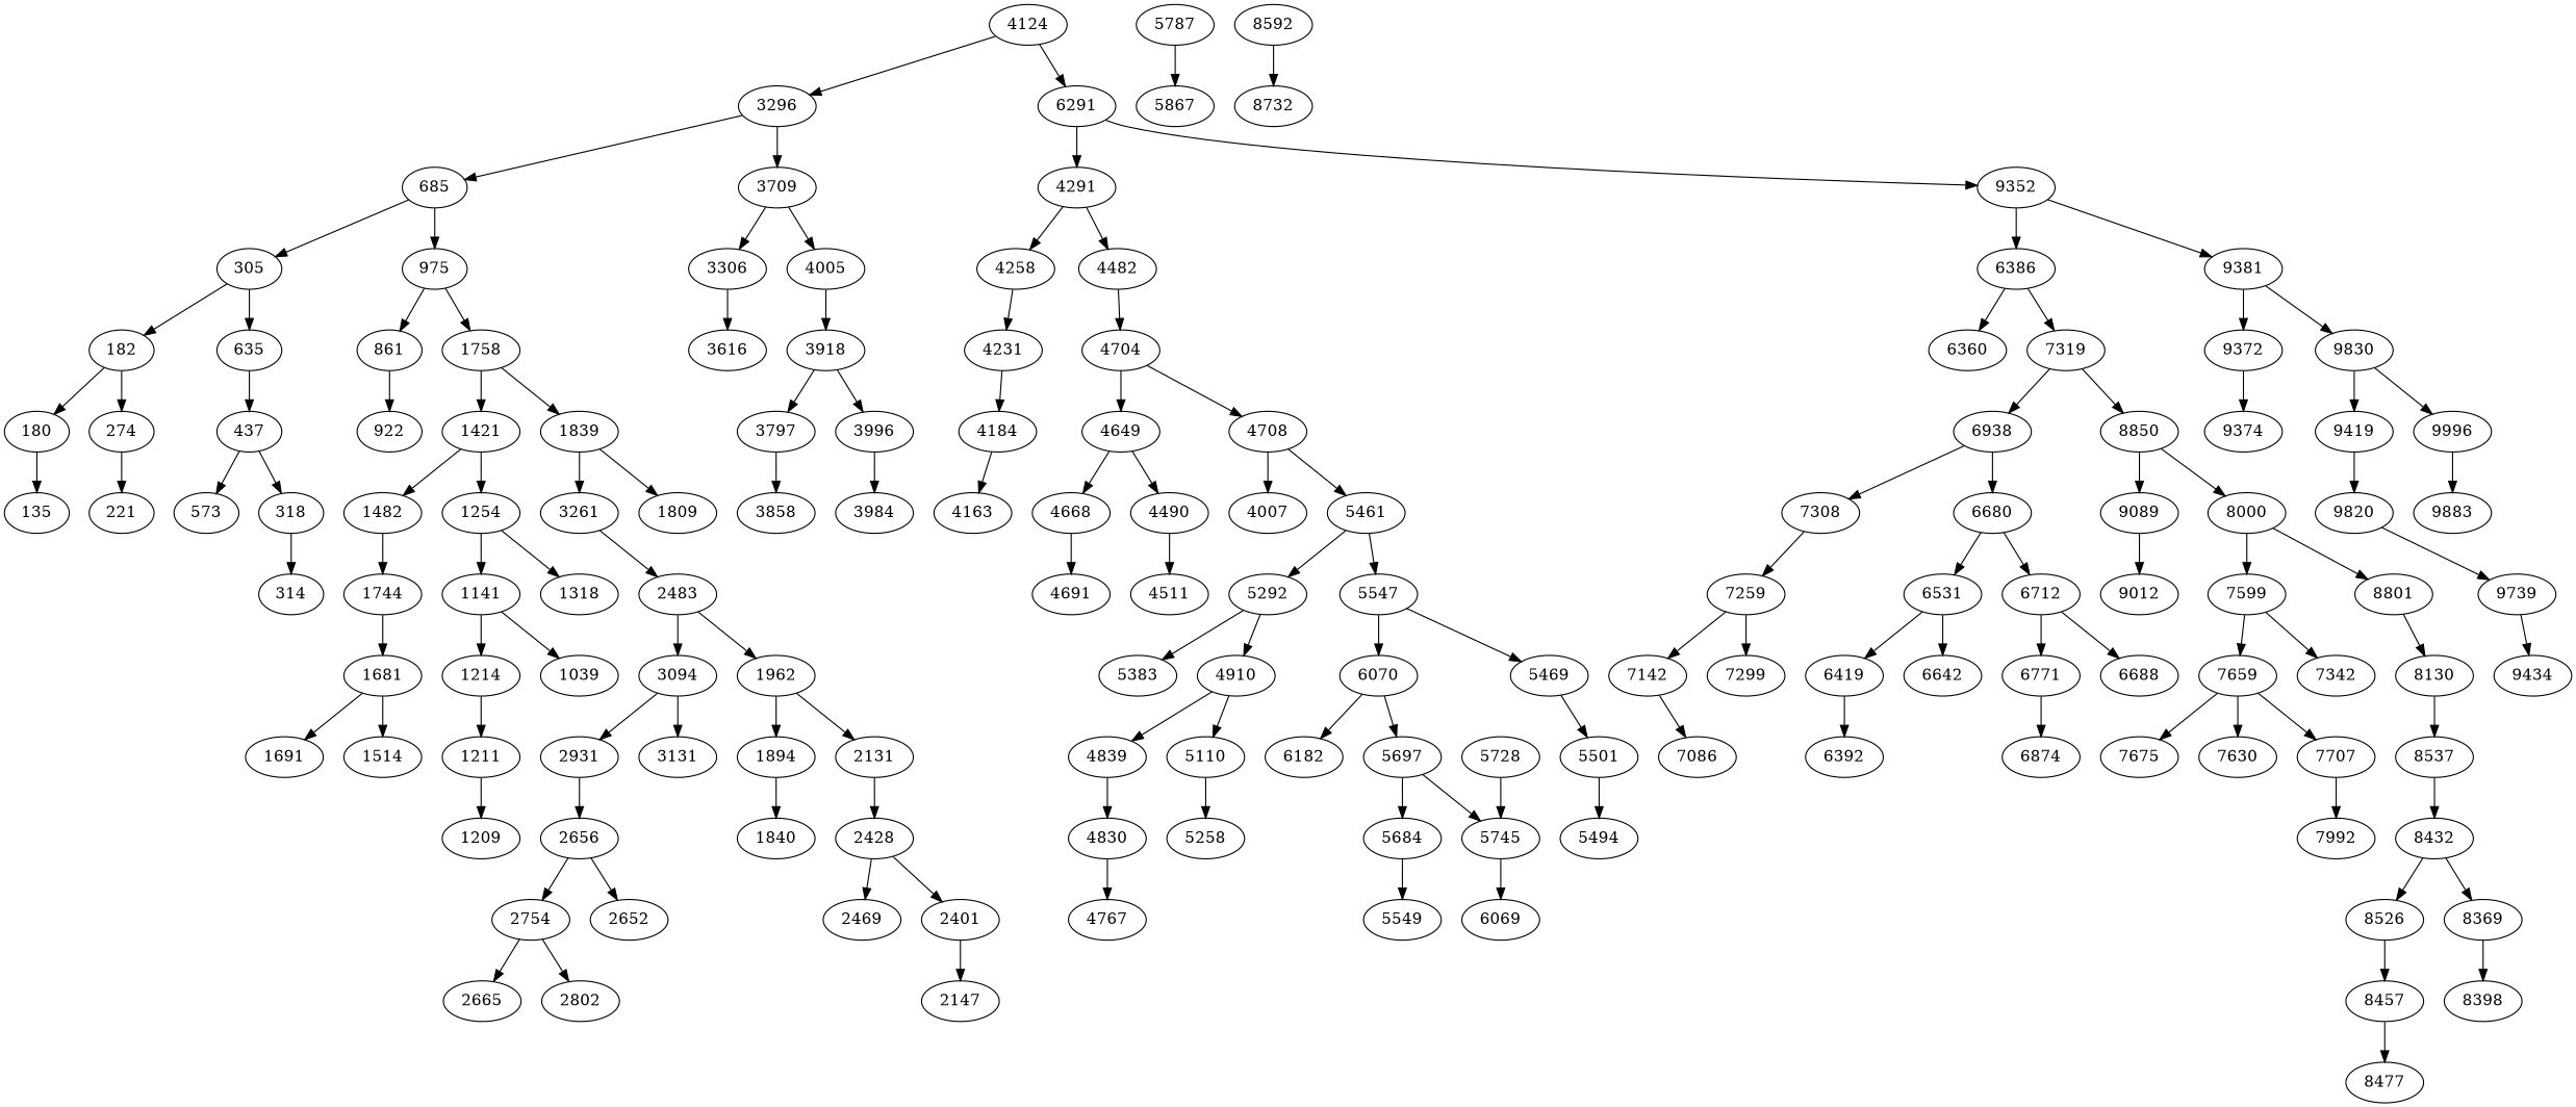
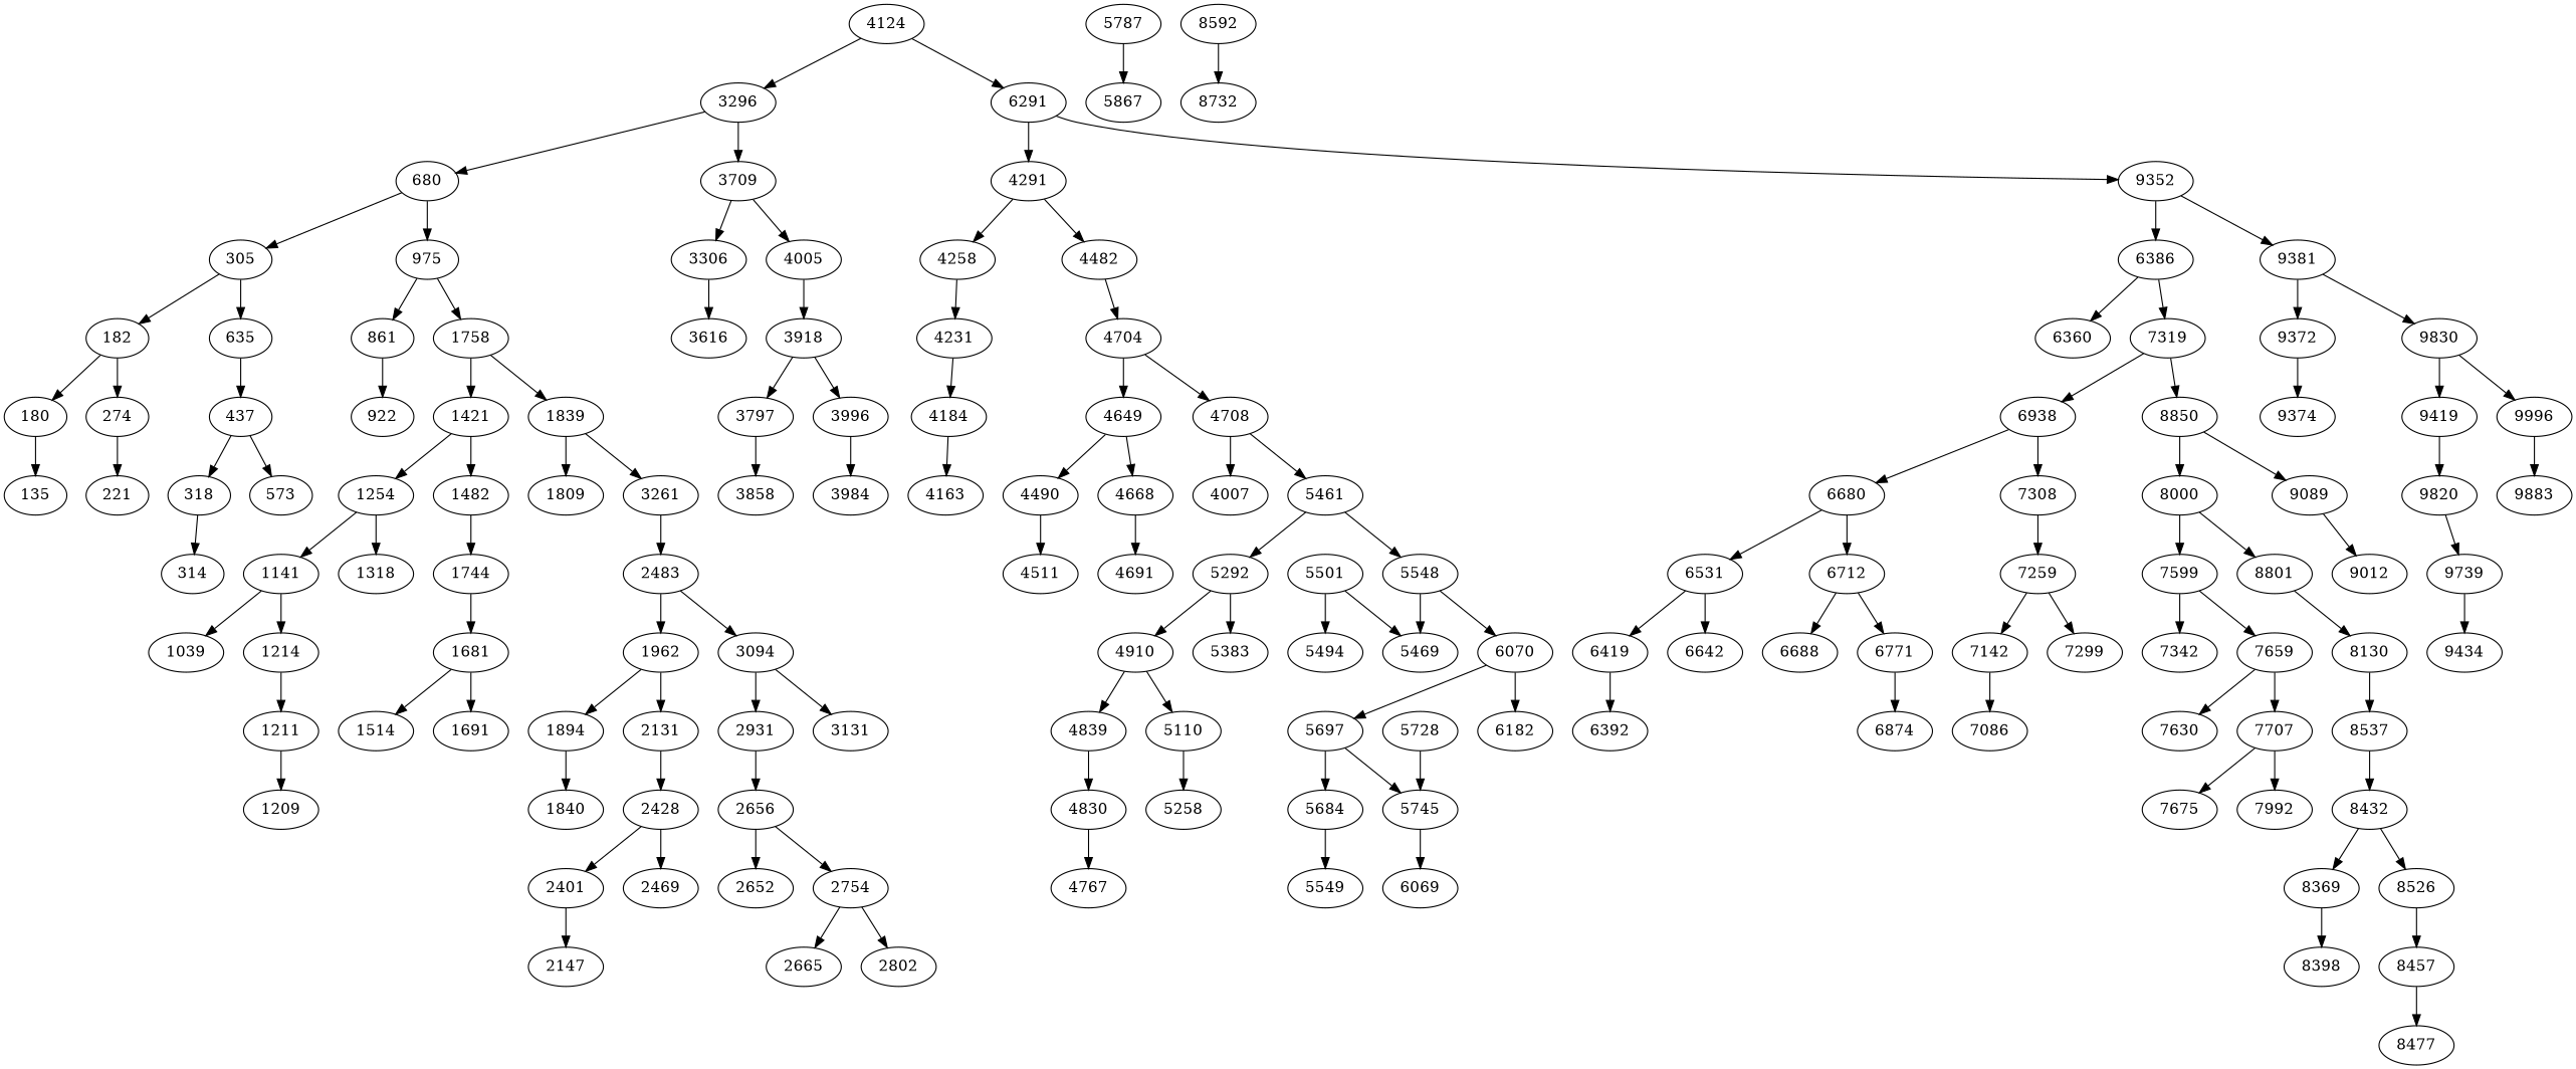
  digraph {
    rankdir=TB
    4124
    3296
    6291
-   680 [label=685]
+   680
    3709
    4291
    9352
    305
    975
    3306
    4005
    4258
    4482
    6386
    9381
    182
    635
    861
    1758
    3616
    3918
    180
    274
    437
    922
    1421
    1839
    135
    221
    318
    573
    314
    1254
    1482
    1809
    3261
    1141
    1318
    1744
    2483
    1039
    1214
    1681
    1211
    1209
    1514
    1691
    1962
    3094
    1894
    2131
    2931
    3131
    1840
    2428
    2656
    2401
    2469
    2147
    2652
    2754
    2665
    2802
    3797
    3996
    3858
    3984
    4231
    4704
    6360
    7319
    9372
    9830
    4184
    4649
    4708
    4163
    4490
    4668
    n80 [label=4007]
    5461
    4511
    4691
    5292
-   5547
+   5547 [label=5548]
    4910
    5383
    5469
    6070
    4839
    5110
    5501
    5697
    6182
    4830
    5258
    4767
    5494
    5684
    5745
    5549
    6069
    5728
    5787
    5867
    6938
    8850
    9374
    9419
    9996
    6680
    7308
    8000
    9089
    6531
    6712
    7259
    7599
    8801
    9012
    6419
    6642
    6688
    6771
    7142
    7299
    6392
    6874
    7086
    7342
    7659
    8130
    7630
    7707
    8537
    7675
    7992
    8432
    8369
    8526
    8592
    8732
    8398
    8457
    8477
    9820
    9883
    9739
    9434
    4124 -> 3296
    4124 -> 6291
    3296 -> 680
    3296 -> 3709
    6291 -> 4291
    6291 -> 9352
    680 -> 305
    680 -> 975
    3709 -> 3306
    3709 -> 4005
    4291 -> 4258
    4291 -> 4482
    9352 -> 6386
    9352 -> 9381
    305 -> 182
    305 -> 635
    975 -> 861
    975 -> 1758
    3306 -> 3616
    4005 -> 3918
    4258 -> 4231
    4482 -> 4704
    6386 -> 6360
    6386 -> 7319
    9381 -> 9372
    9381 -> 9830
    182 -> 180
    182 -> 274
    635 -> 437
    861 -> 922
    1758 -> 1421
    1758 -> 1839
    3918 -> 3797
    3918 -> 3996
    180 -> 135
    274 -> 221
    437 -> 318
    437 -> 573
    1421 -> 1254
    1421 -> 1482
    1839 -> 1809
    1839 -> 3261
    318 -> 314
    1254 -> 1141
    1254 -> 1318
    1482 -> 1744
    3261 -> 2483
    1141 -> 1039
    1141 -> 1214
    1744 -> 1681
    2483 -> 1962
    2483 -> 3094
    1214 -> 1211
    1681 -> 1514
    1681 -> 1691
    1211 -> 1209
    1962 -> 1894
    1962 -> 2131
    3094 -> 2931
    3094 -> 3131
    1894 -> 1840
    2131 -> 2428
    2931 -> 2656
    2428 -> 2401
    2428 -> 2469
    2656 -> 2652
    2656 -> 2754
    2401 -> 2147
    2754 -> 2665
    2754 -> 2802
    3797 -> 3858
    3996 -> 3984
    4231 -> 4184
    4704 -> 4649
    4704 -> 4708
    7319 -> 6938
    7319 -> 8850
    9372 -> 9374
    9830 -> 9419
    9830 -> 9996
    4184 -> 4163
    4649 -> 4490
    4649 -> 4668
    4708 -> n80
    4708 -> 5461
    4490 -> 4511
    4668 -> 4691
    5461 -> 5292
    5461 -> 5547
    5292 -> 4910
    5292 -> 5383
    5547 -> 5469
    5547 -> 6070
    4910 -> 4839
    4910 -> 5110
-   5469 -> 5501
+   5501 -> 5469
    6070 -> 5697
    6070 -> 6182
    4839 -> 4830
    5110 -> 5258
    5501 -> 5494
    5697 -> 5684
    5697 -> 5745
    4830 -> 4767
    5684 -> 5549
    5745 -> 6069
    5728 -> 5745
    5787 -> 5867
    6938 -> 6680
    6938 -> 7308
    8850 -> 8000
    8850 -> 9089
    9419 -> 9820
    9996 -> 9883
    6680 -> 6531
    6680 -> 6712
    7308 -> 7259
    8000 -> 7599
    8000 -> 8801
    9089 -> 9012
    6531 -> 6419
    6531 -> 6642
    6712 -> 6688
    6712 -> 6771
    7259 -> 7142
    7259 -> 7299
    7599 -> 7342
    7599 -> 7659
    8801 -> 8130
    6419 -> 6392
    6771 -> 6874
    7142 -> 7086
    7659 -> 7630
    7659 -> 7707
    8130 -> 8537
-   7659 -> 7675
+   7707 -> 7675
    7707 -> 7992
    8537 -> 8432
    8432 -> 8369
    8432 -> 8526
    8369 -> 8398
    8526 -> 8457
    8592 -> 8732
    8457 -> 8477
    9820 -> 9739
    9739 -> 9434
  }
